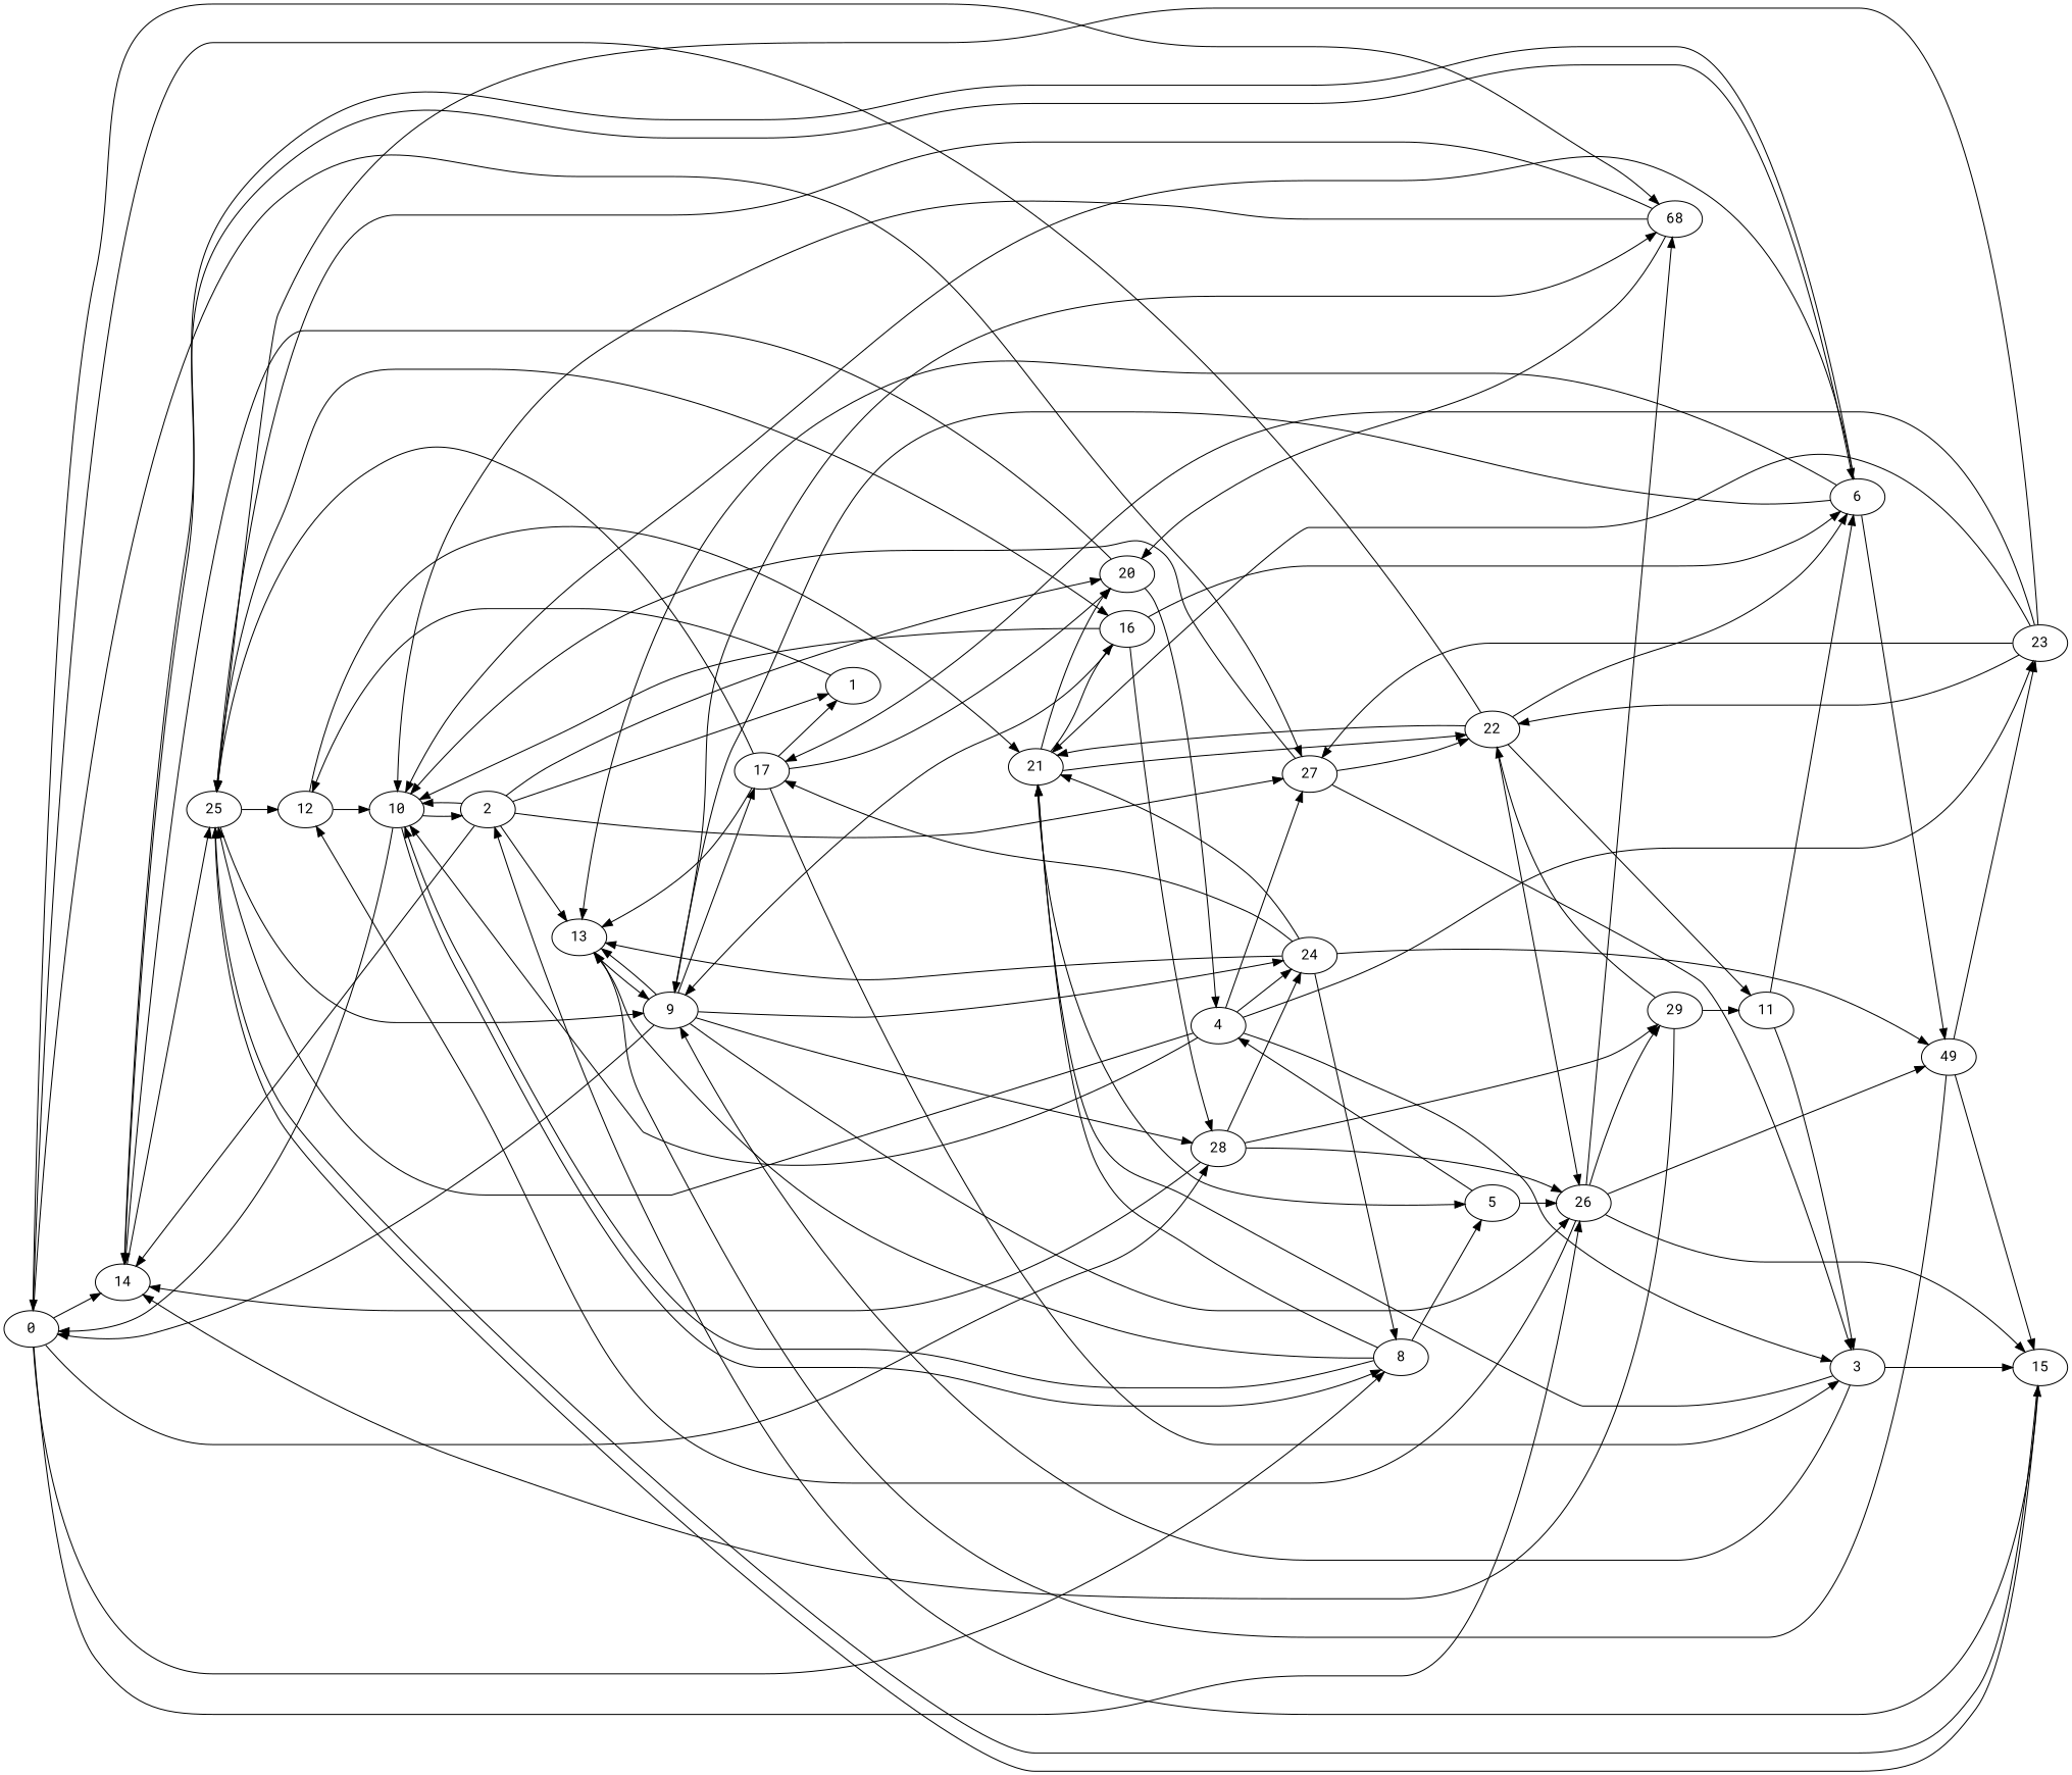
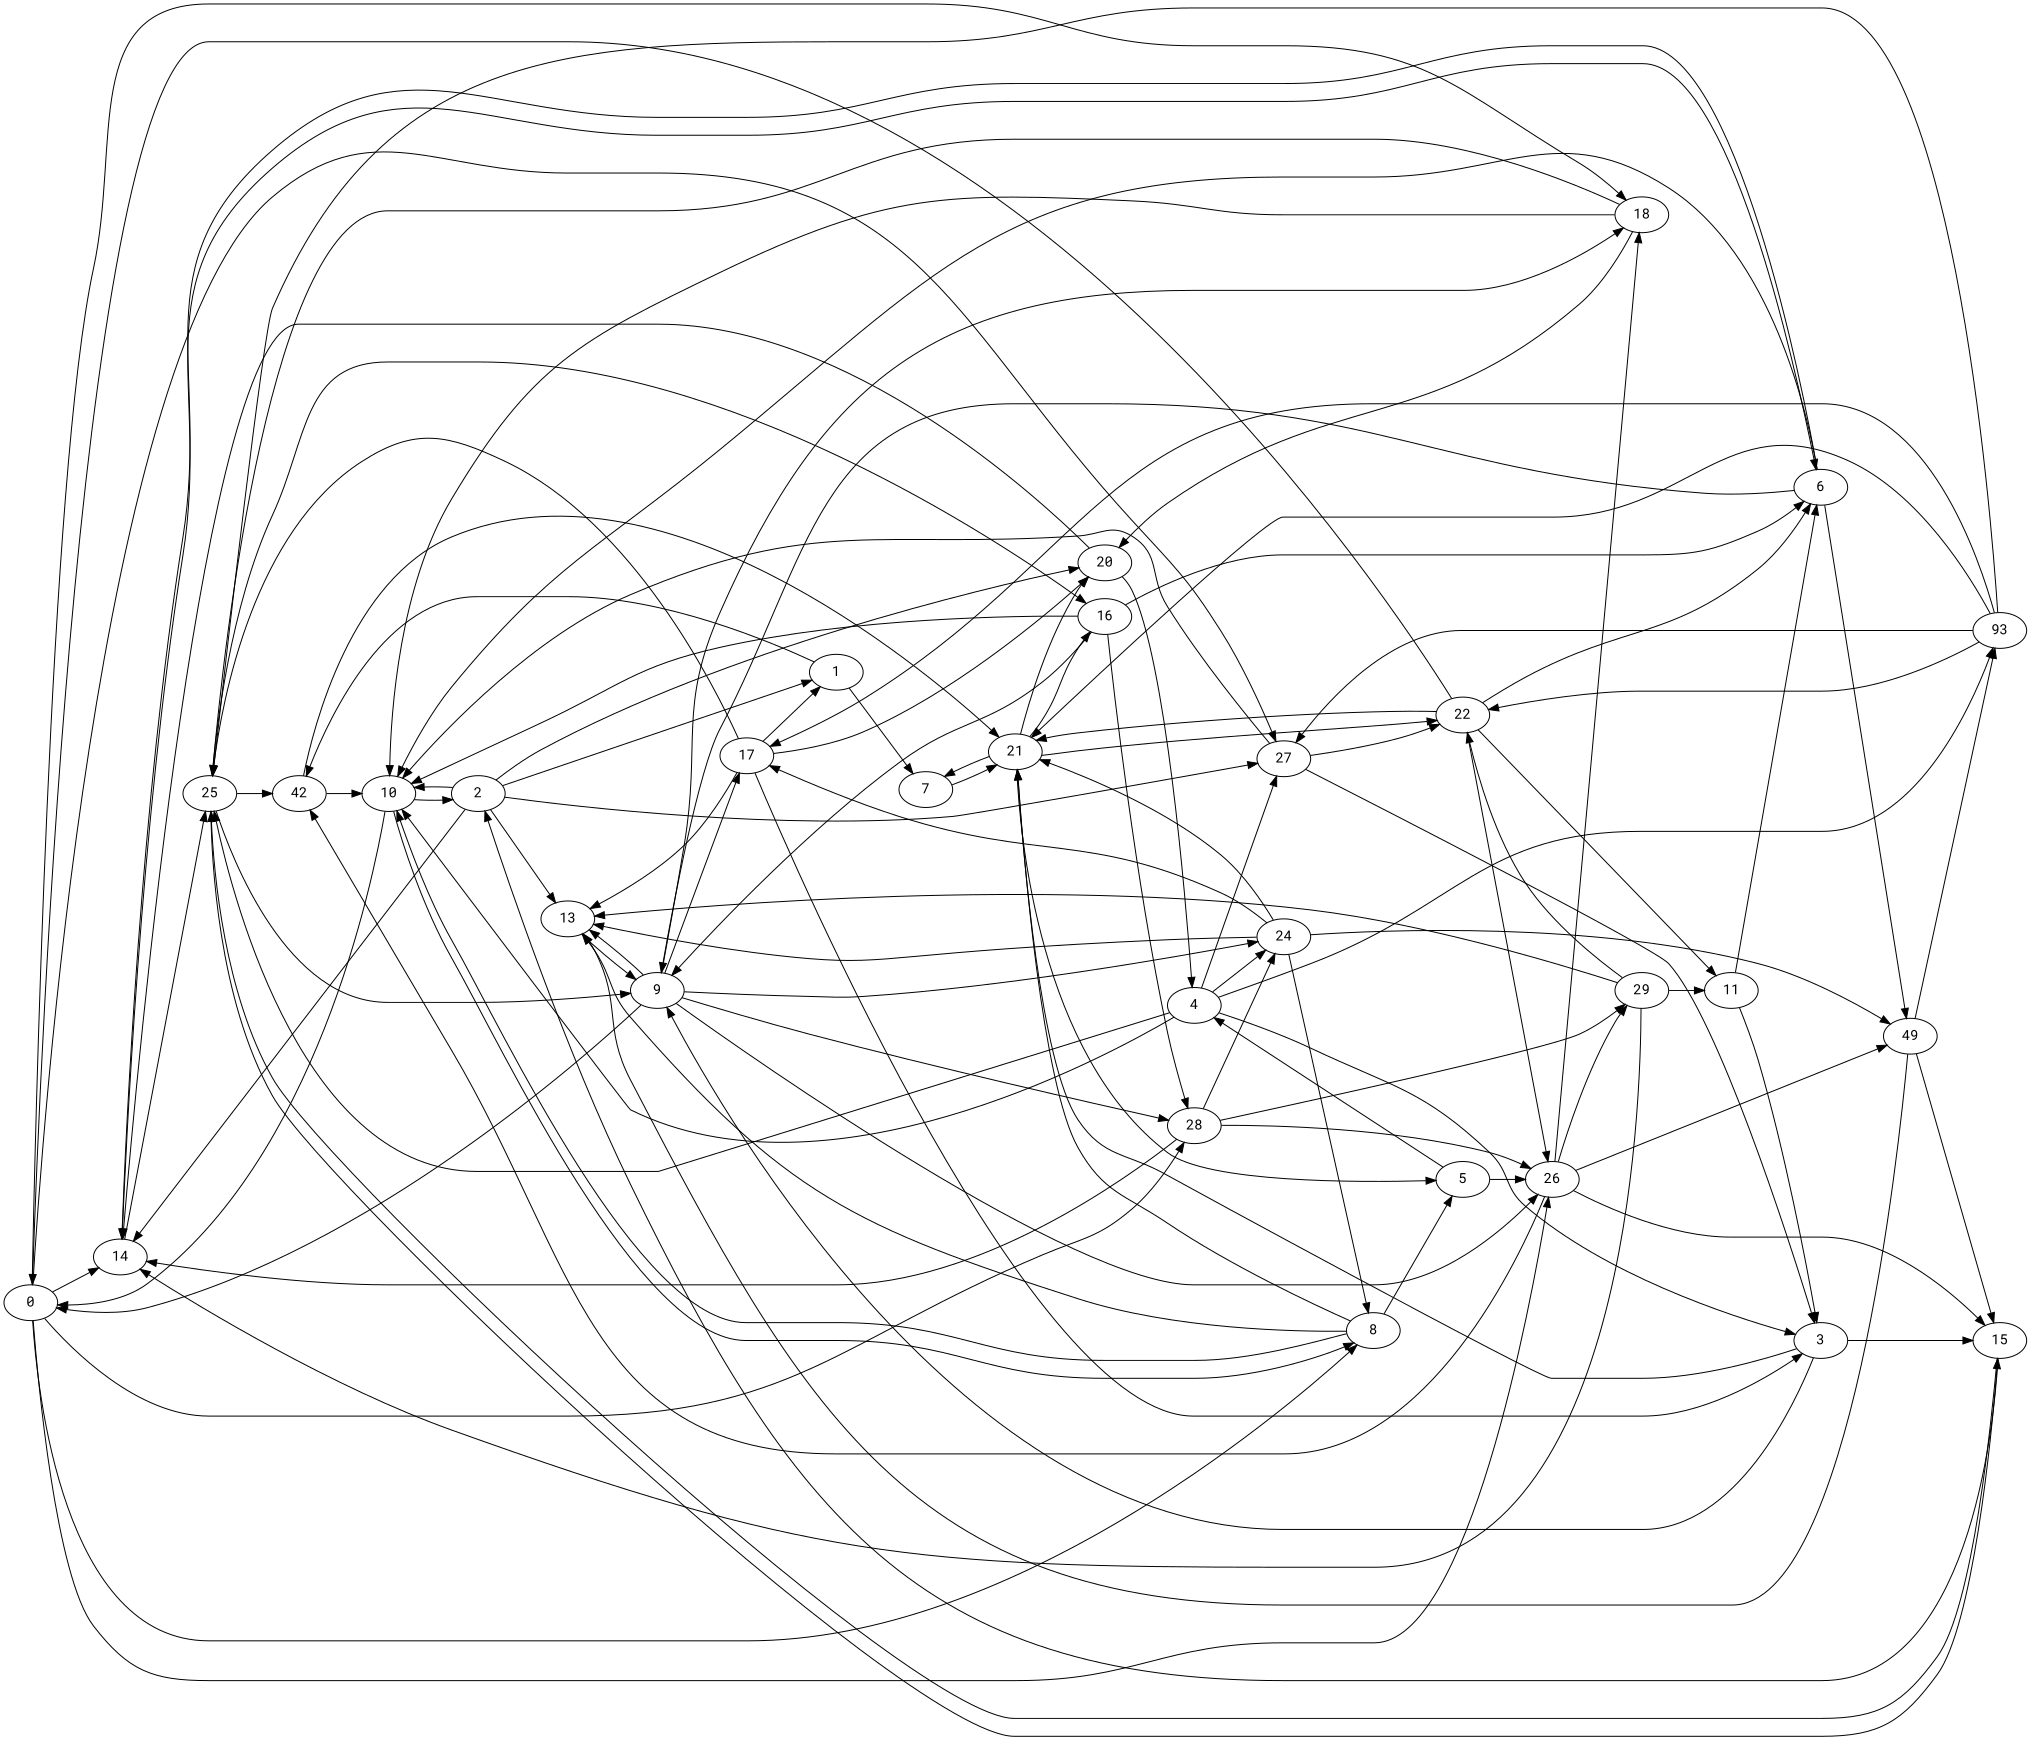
  digraph {
    fontname="Roboto Mono"
    rankdir=LR
    node [fontname="Roboto Mono"]
    edge [fontname="Roboto Mono" weight=7000]
    0
    14
-   18 [label=68]
+   18
    26
    27
    28
    8
    25
    6
    10
    20
-   12
+   12 [label=42]
    15
    n14 [label=49]
    29
    3
    22
    24
    1
+   7
    21
    2
    13
    9
    4
    17
    5
    16
-   23
+   23 [label=93]
    11
    0 -> 14 [weight=8000]
    0 -> 18 [weight=9000]
    0 -> 26 [weight=9000]
    0 -> 27 [weight=3000]
    0 -> 28 [weight=8000]
    0 -> 8 [weight=3000]
    14 -> 25 [weight=1000]
    14 -> 6 [weight=6000]
    18 -> 25
    18 -> 10
    18 -> 20
    26 -> 18 [weight=5000]
    26 -> 12
    26 -> 15 [weight=4000]
    26 -> n14
    26 -> 29 [weight=3000]
    27 -> 10 [weight=5000]
    27 -> 3 [weight=8000]
    27 -> 22 [weight=4000]
    28 -> 14 [weight=9000]
    28 -> 26 [weight=3000]
    28 -> 29 [weight=2000]
    28 -> 24 [weight=3000]
    8 -> 10 [weight=8000]
    8 -> 21 [weight=1000]
    8 -> 13 [weight=5000]
    8 -> 5
    25 -> 12 [weight=9000]
    25 -> 15 [weight=9000]
    25 -> 9
    25 -> 16 [weight=8000]
    6 -> 14 [weight=4000]
    6 -> 10
    6 -> n14 [weight=5000]
-   6 -> 13 [weight=3000]
+   29 -> 13 [weight=3000]
    6 -> 9 [weight=4000]
    10 -> 0
    10 -> 8
    10 -> 2 [weight=6000]
    20 -> 14
    20 -> 4 [weight=6000]
    12 -> 10 [weight=4000]
    12 -> 21 [weight=1000]
    15 -> 25 [weight=2000]
    15 -> 2 [weight=2000]
    n14 -> 15
    n14 -> 13 [weight=1000]
    n14 -> 23 [weight=4000]
    29 -> 14 [weight=9000]
    29 -> 22
    29 -> 11 [weight=2000]
    3 -> 15 [weight=9000]
    3 -> 21 [weight=2000]
    3 -> 9 [weight=8000]
    22 -> 0 [weight=5000]
    22 -> 26 [weight=6000]
    22 -> 6 [weight=3000]
    22 -> 21 [weight=6000]
    22 -> 11 [weight=2000]
    24 -> 8
    24 -> n14 [weight=2000]
    24 -> 21 [weight=1000]
    24 -> 13 [weight=4000]
    24 -> 17
    1 -> 12 [weight=6000]
+   1 -> 7 [weight=4000]
+   7 -> 21 [weight=5000]
    21 -> 20 [weight=8000]
    21 -> 22 [weight=1000]
+   21 -> 7 [weight=2000]
    21 -> 5 [weight=5000]
    21 -> 16 [weight=2000]
    2 -> 14 [weight=3000]
    2 -> 27 [weight=5000]
    2 -> 10
    2 -> 20 [weight=6000]
    2 -> 1
    2 -> 13 [weight=5000]
    13 -> 9 [weight=2000]
    9 -> 0 [weight=2000]
    9 -> 18 [weight=4000]
    9 -> 26 [weight=5000]
    9 -> 28 [weight=2000]
    9 -> 24
    9 -> 13 [weight=6000]
    9 -> 17 [weight=4000]
    4 -> 27 [weight=9000]
    4 -> 25 [weight=8000]
    4 -> 10 [weight=4000]
    4 -> 3
    4 -> 24 [weight=3000]
    4 -> 23 [weight=8000]
    17 -> 25 [weight=2000]
    17 -> 20 [weight=6000]
    17 -> 3 [weight=3000]
    17 -> 1 [weight=9000]
    17 -> 13 [weight=6000]
    5 -> 26 [weight=2000]
    5 -> 4
    16 -> 28 [weight=5000]
    16 -> 6 [weight=2000]
    16 -> 10 [weight=1000]
    16 -> 9 [weight=6000]
    23 -> 27 [weight=8000]
    23 -> 25 [weight=9000]
    23 -> 22 [weight=9000]
    23 -> 21 [weight=3000]
    23 -> 17 [weight=4000]
    11 -> 6 [weight=3000]
    11 -> 3 [weight=5000]
  }
